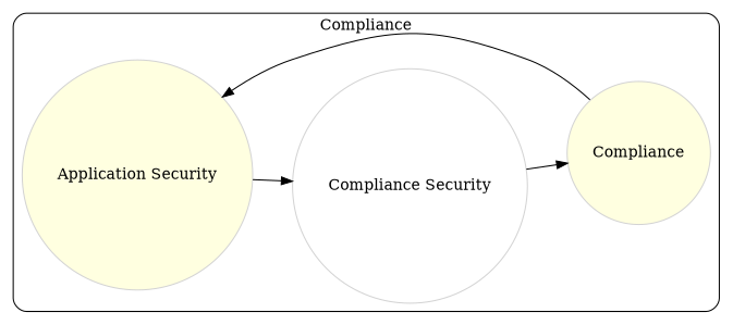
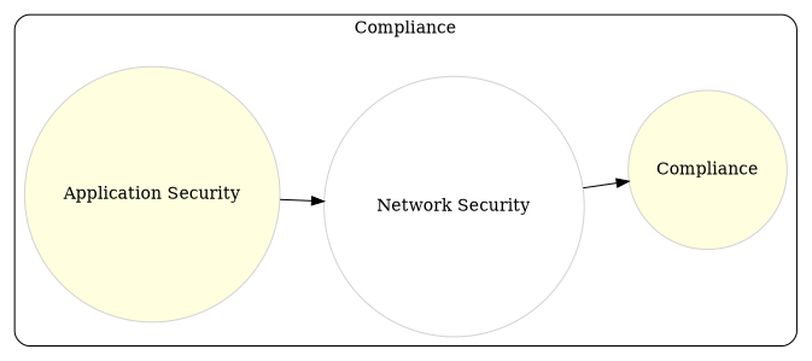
  digraph {
    rankdir=LR
    node [color=lightgrey fillcolor=lightyellow shape=circle style=filled]
    n1 [label="Application Security"]
-   n2 [fillcolor=white label="Compliance Security"]
+   n2 [fillcolor=white label="Network Security"]
    n3 [label=Compliance]
    subgraph cluster_1 {
      label=Compliance
      style=rounded
      n1
      n2
      n3
    }
    n1 -> n2
    n2 -> n3
-   n3 -> n1
  }
